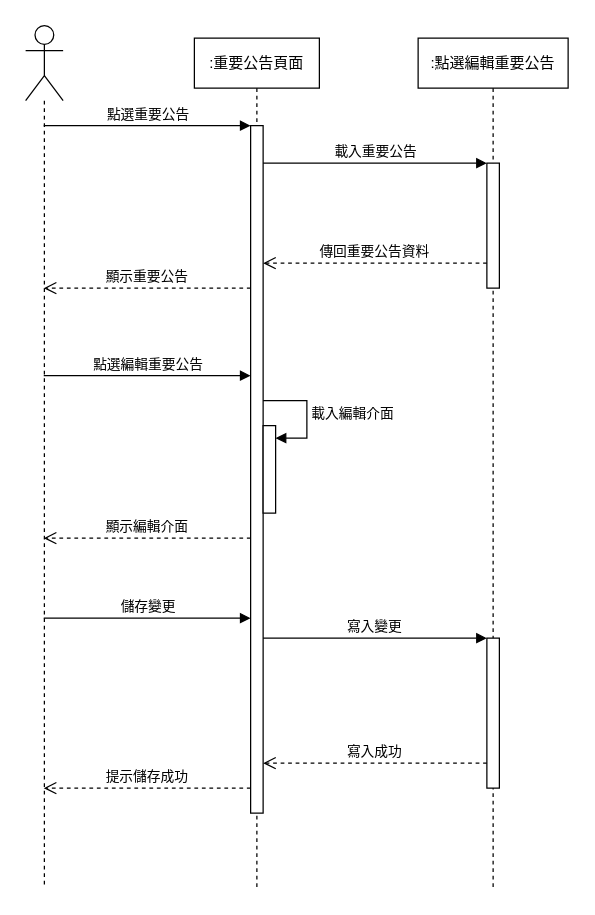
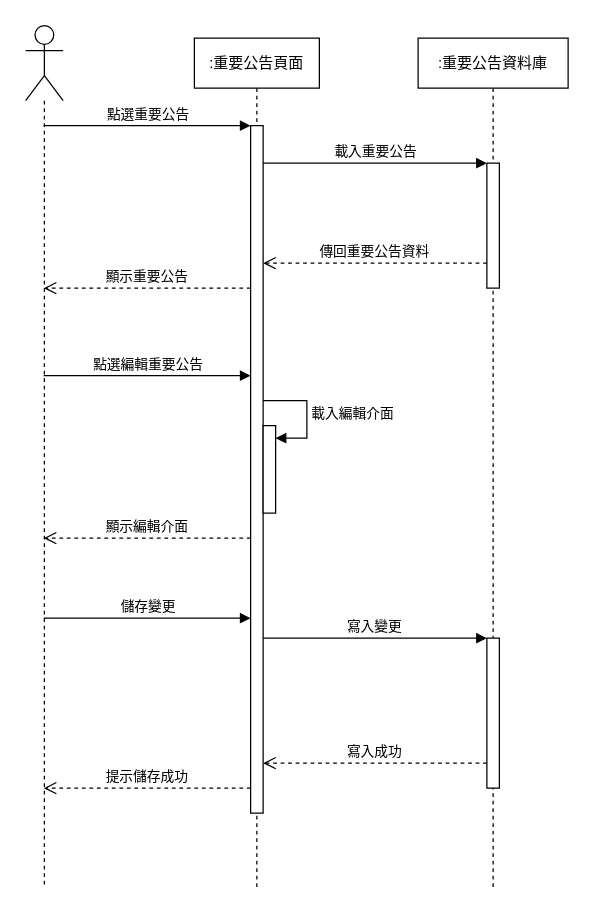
  <mxCell id="0" />
  <mxCell id="1" parent="0" />
  <mxCell id="2" value=":重要公告頁面" style="shape=umlLifeline;perimeter=lifelinePerimeter;whiteSpace=wrap;html=1;container=0;dropTarget=0;collapsible=0;recursiveResize=0;outlineConnect=0;portConstraint=eastwest;newEdgeStyle={&quot;edgeStyle&quot;:&quot;elbowEdgeStyle&quot;,&quot;elbow&quot;:&quot;vertical&quot;,&quot;curved&quot;:0,&quot;rounded&quot;:0};" parent="1" vertex="1"><mxGeometry x="155" y="30" width="100" height="680" as="geometry" /></mxCell>
  <mxCell id="3" value="" style="html=1;points=[];perimeter=orthogonalPerimeter;outlineConnect=0;targetShapes=umlLifeline;portConstraint=eastwest;newEdgeStyle={&quot;edgeStyle&quot;:&quot;elbowEdgeStyle&quot;,&quot;elbow&quot;:&quot;vertical&quot;,&quot;curved&quot;:0,&quot;rounded&quot;:0};" parent="2" vertex="1"><mxGeometry x="45" y="70" width="10" height="550" as="geometry" /></mxCell>
  <mxCell id="4" value="" style="html=1;points=[];perimeter=orthogonalPerimeter;outlineConnect=0;targetShapes=umlLifeline;portConstraint=eastwest;newEdgeStyle={&quot;edgeStyle&quot;:&quot;elbowEdgeStyle&quot;,&quot;elbow&quot;:&quot;vertical&quot;,&quot;curved&quot;:0,&quot;rounded&quot;:0};" vertex="1" parent="2"><mxGeometry x="55" y="310" width="10" height="70" as="geometry" /></mxCell>
  <mxCell id="5" value="載入編輯介面" style="html=1;align=left;spacingLeft=2;endArrow=block;rounded=0;edgeStyle=orthogonalEdgeStyle;curved=0;rounded=0;" edge="1" target="4" parent="2" source="3"><mxGeometry relative="1" as="geometry"><mxPoint x="55" y="304" as="sourcePoint" /><Array as="points"><mxPoint x="90" y="290" /><mxPoint x="90" y="320" /></Array></mxGeometry></mxCell>
  <mxCell id="6" value="" style="shape=umlLifeline;perimeter=lifelinePerimeter;whiteSpace=wrap;html=1;container=1;dropTarget=0;collapsible=0;recursiveResize=0;outlineConnect=0;portConstraint=eastwest;newEdgeStyle={&quot;edgeStyle&quot;:&quot;elbowEdgeStyle&quot;,&quot;elbow&quot;:&quot;vertical&quot;,&quot;curved&quot;:0,&quot;rounded&quot;:0};participant=umlActor;size=60;" parent="1" vertex="1"><mxGeometry x="20" y="20" width="30" height="690" as="geometry" /></mxCell>
  <mxCell id="7" value="點選重要公告" style="html=1;verticalAlign=bottom;endArrow=block;edgeStyle=elbowEdgeStyle;elbow=vertical;curved=0;rounded=0;" parent="1" source="6" target="3" edge="1"><mxGeometry width="80" relative="1" as="geometry"><mxPoint x="34.81" y="109.997" as="sourcePoint" /><mxPoint x="200" y="109.997" as="targetPoint" /><Array as="points"><mxPoint x="120" y="100" /></Array></mxGeometry></mxCell>
- <mxCell id="8" value=":點選編輯重要公告" style="shape=umlLifeline;perimeter=lifelinePerimeter;whiteSpace=wrap;html=1;container=0;dropTarget=0;collapsible=0;recursiveResize=0;outlineConnect=0;portConstraint=eastwest;newEdgeStyle={&quot;edgeStyle&quot;:&quot;elbowEdgeStyle&quot;,&quot;elbow&quot;:&quot;vertical&quot;,&quot;curved&quot;:0,&quot;rounded&quot;:0};" parent="1" vertex="1"><mxGeometry x="334" y="30" width="120" height="680" as="geometry" /></mxCell>
+ <mxCell id="8" value=":重要公告資料庫" style="shape=umlLifeline;perimeter=lifelinePerimeter;whiteSpace=wrap;html=1;container=0;dropTarget=0;collapsible=0;recursiveResize=0;outlineConnect=0;portConstraint=eastwest;newEdgeStyle={&quot;edgeStyle&quot;:&quot;elbowEdgeStyle&quot;,&quot;elbow&quot;:&quot;vertical&quot;,&quot;curved&quot;:0,&quot;rounded&quot;:0};" parent="1" vertex="1"><mxGeometry x="334" y="30" width="120" height="680" as="geometry" /></mxCell>
  <mxCell id="9" value="" style="html=1;points=[];perimeter=orthogonalPerimeter;outlineConnect=0;targetShapes=umlLifeline;portConstraint=eastwest;newEdgeStyle={&quot;edgeStyle&quot;:&quot;elbowEdgeStyle&quot;,&quot;elbow&quot;:&quot;vertical&quot;,&quot;curved&quot;:0,&quot;rounded&quot;:0};" parent="8" vertex="1"><mxGeometry x="55" y="100" width="10" height="100" as="geometry" /></mxCell>
  <mxCell id="10" value="" style="html=1;points=[];perimeter=orthogonalPerimeter;outlineConnect=0;targetShapes=umlLifeline;portConstraint=eastwest;newEdgeStyle={&quot;edgeStyle&quot;:&quot;elbowEdgeStyle&quot;,&quot;elbow&quot;:&quot;vertical&quot;,&quot;curved&quot;:0,&quot;rounded&quot;:0};" parent="8" vertex="1"><mxGeometry x="55" y="480" width="10" height="120" as="geometry" /></mxCell>
  <mxCell id="11" value="載入重要公告" style="html=1;verticalAlign=bottom;endArrow=block;edgeStyle=elbowEdgeStyle;elbow=vertical;curved=0;rounded=0;" parent="1" edge="1" target="9" source="3"><mxGeometry width="80" relative="1" as="geometry"><mxPoint x="210" y="129.997" as="sourcePoint" /><mxPoint x="393" y="130.14" as="targetPoint" /><Array as="points"><mxPoint x="303" y="130" /></Array></mxGeometry></mxCell>
  <mxCell id="12" value="傳回重要公告資料" style="html=1;verticalAlign=bottom;endArrow=open;dashed=1;endSize=8;edgeStyle=elbowEdgeStyle;elbow=vertical;curved=0;rounded=0;" parent="1" source="9" edge="1" target="3"><mxGeometry relative="1" as="geometry"><mxPoint x="210" y="210" as="targetPoint" /><Array as="points"><mxPoint x="305" y="210" /></Array><mxPoint x="400" y="210" as="sourcePoint" /></mxGeometry></mxCell>
  <mxCell id="13" value="點選編輯重要公告" style="html=1;verticalAlign=bottom;endArrow=block;edgeStyle=elbowEdgeStyle;elbow=vertical;curved=0;rounded=0;" edge="1" parent="1" source="6" target="3"><mxGeometry width="80" relative="1" as="geometry"><mxPoint x="34.667" y="290" as="sourcePoint" /><mxPoint x="200" y="290" as="targetPoint" /><Array as="points"><mxPoint x="130" y="300" /></Array></mxGeometry></mxCell>
  <mxCell id="14" value="顯示編輯介面" style="html=1;verticalAlign=bottom;endArrow=open;dashed=1;endSize=8;edgeStyle=elbowEdgeStyle;elbow=vertical;curved=0;rounded=0;" edge="1" parent="1" source="3" target="6"><mxGeometry relative="1" as="geometry"><mxPoint x="400" y="429.998" as="targetPoint" /><Array as="points"><mxPoint x="150" y="430" /></Array><mxPoint x="565.19" y="430.17" as="sourcePoint" /></mxGeometry></mxCell>
  <mxCell id="15" value="儲存變更" style="html=1;verticalAlign=bottom;endArrow=block;edgeStyle=elbowEdgeStyle;elbow=vertical;curved=0;rounded=0;" edge="1" parent="1" source="6" target="3"><mxGeometry width="80" relative="1" as="geometry"><mxPoint x="34.667" y="494" as="sourcePoint" /><mxPoint x="200" y="494" as="targetPoint" /><Array as="points"><mxPoint x="130" y="494" /></Array></mxGeometry></mxCell>
  <mxCell id="16" value="寫入變更" style="html=1;verticalAlign=bottom;endArrow=block;edgeStyle=elbowEdgeStyle;elbow=vertical;curved=0;rounded=0;" edge="1" parent="1" source="3" target="10"><mxGeometry x="-0.004" width="80" relative="1" as="geometry"><mxPoint x="210" y="534" as="sourcePoint" /><mxPoint x="394" y="544" as="targetPoint" /><Array as="points"><mxPoint x="320" y="510" /></Array><mxPoint as="offset" /></mxGeometry></mxCell>
  <mxCell id="17" value="寫入成功" style="html=1;verticalAlign=bottom;endArrow=open;dashed=1;endSize=8;edgeStyle=elbowEdgeStyle;elbow=vertical;curved=0;rounded=0;" edge="1" parent="1" source="10" target="3"><mxGeometry relative="1" as="geometry"><mxPoint x="210" y="604" as="targetPoint" /><Array as="points"><mxPoint x="310" y="610" /></Array><mxPoint x="385" y="604" as="sourcePoint" /></mxGeometry></mxCell>
  <mxCell id="18" value="提示儲存成功" style="html=1;verticalAlign=bottom;endArrow=open;dashed=1;endSize=8;edgeStyle=elbowEdgeStyle;elbow=vertical;curved=0;rounded=0;" edge="1" parent="1" source="3" target="6"><mxGeometry relative="1" as="geometry"><mxPoint x="34.667" y="624" as="targetPoint" /><Array as="points"><mxPoint x="130" y="630" /></Array><mxPoint x="200" y="624" as="sourcePoint" /></mxGeometry></mxCell>
  <mxCell id="19" value="顯示重要公告" style="html=1;verticalAlign=bottom;endArrow=open;dashed=1;endSize=8;edgeStyle=elbowEdgeStyle;elbow=vertical;curved=0;rounded=0;" edge="1" parent="1" source="3" target="6"><mxGeometry relative="1" as="geometry"><mxPoint x="220" y="220" as="targetPoint" /><Array as="points"><mxPoint x="150" y="230" /></Array><mxPoint x="399" y="220" as="sourcePoint" /></mxGeometry></mxCell>
